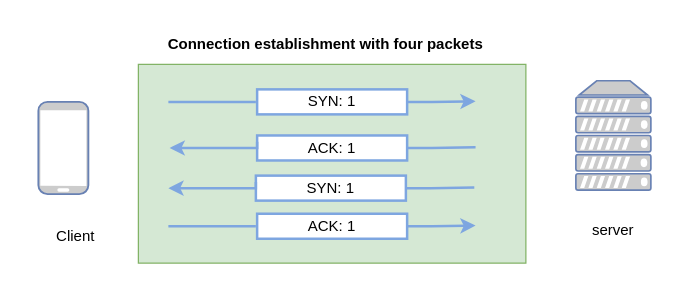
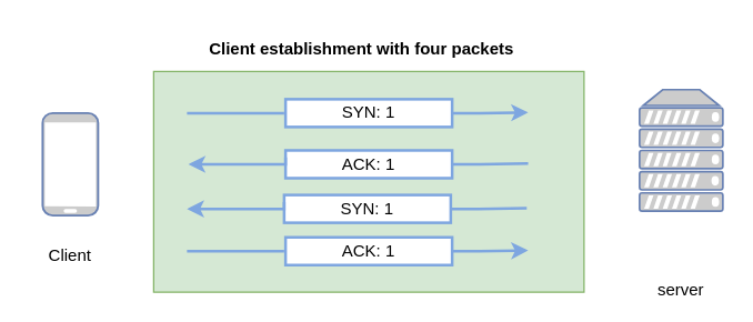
  <mxCell id="0" />
  <mxCell id="1" parent="0" />
  <mxCell id="2" value="" style="fontColor=#0066CC;verticalAlign=top;verticalLabelPosition=bottom;labelPosition=center;align=center;html=1;outlineConnect=0;fillColor=#CCCCCC;strokeColor=#6881B3;gradientColor=none;gradientDirection=north;strokeWidth=2;shape=mxgraph.networks.server;" vertex="1" parent="1"><mxGeometry x="460" y="64.13" width="60" height="87.5" as="geometry" /></mxCell>
  <mxCell id="3" value="" style="fontColor=#0066CC;verticalAlign=top;verticalLabelPosition=bottom;labelPosition=center;align=center;html=1;outlineConnect=0;fillColor=#CCCCCC;strokeColor=#6881B3;gradientColor=none;gradientDirection=north;strokeWidth=2;shape=mxgraph.networks.mobile;" vertex="1" parent="1"><mxGeometry x="30" y="81" width="40" height="73.75" as="geometry" /></mxCell>
- <mxCell id="4" value="Client" style="text;html=1;strokeColor=none;fillColor=none;align=center;verticalAlign=middle;whiteSpace=wrap;rounded=0;" vertex="1" parent="1"><mxGeometry x="30" y="173.5" width="60" height="30" as="geometry" /></mxCell>
- <mxCell id="5" value="server" style="text;html=1;strokeColor=none;fillColor=none;align=center;verticalAlign=middle;whiteSpace=wrap;rounded=0;" vertex="1" parent="1"><mxGeometry x="460" y="168.5" width="60" height="30" as="geometry" /></mxCell>
+ <mxCell id="4" value="Client" style="text;html=1;strokeColor=none;fillColor=none;align=center;verticalAlign=middle;whiteSpace=wrap;rounded=0;" vertex="1" parent="1"><mxGeometry x="20" y="168.5" width="60" height="30" as="geometry" /></mxCell>
+ <mxCell id="5" value="server" style="text;html=1;strokeColor=none;fillColor=none;align=center;verticalAlign=middle;whiteSpace=wrap;rounded=0;" vertex="1" parent="1"><mxGeometry x="460" y="193.5" width="60" height="30" as="geometry" /></mxCell>
  <mxCell id="6" value="" style="rounded=0;whiteSpace=wrap;html=1;strokeColor=#82b366;strokeWidth=1;fillColor=#d5e8d4;" vertex="1" parent="1"><mxGeometry x="110" y="51" width="310" height="159" as="geometry" /></mxCell>
- <mxCell id="7" value="Connection establishment with four packets" style="text;html=1;strokeColor=none;fillColor=none;align=center;verticalAlign=middle;whiteSpace=wrap;rounded=0;fontStyle=1" vertex="1" parent="1"><mxGeometry x="110" y="20" width="300" height="30" as="geometry" /></mxCell>
+ <mxCell id="7" value="Client establishment with four packets" style="text;html=1;strokeColor=none;fillColor=none;align=center;verticalAlign=middle;whiteSpace=wrap;rounded=0;fontStyle=1" vertex="1" parent="1"><mxGeometry x="110" y="20" width="300" height="30" as="geometry" /></mxCell>
  <mxCell id="8" value="SYN: 1" style="rounded=0;whiteSpace=wrap;html=1;strokeColor=#7EA6E0;strokeWidth=2;" vertex="1" parent="1"><mxGeometry x="205" y="71" width="120" height="20" as="geometry" /></mxCell>
  <mxCell id="9" value="" style="endArrow=classic;html=1;rounded=0;edgeStyle=orthogonalEdgeStyle;strokeColor=#7EA6E0;strokeWidth=2;" edge="1" parent="1"><mxGeometry x="150" y="70" as="geometry"><mxPoint x="324.75" y="81" as="sourcePoint" /><mxPoint x="379.75" y="80.5" as="targetPoint" /><Array as="points"><mxPoint x="344.75" y="81" /><mxPoint x="344.75" y="81" /></Array></mxGeometry></mxCell>
  <mxCell id="10" value="" style="line;strokeWidth=2;html=1;labelBorderColor=#3399FF;strokeColor=#7EA6E0;" vertex="1" parent="1"><mxGeometry x="134" y="76" width="70" height="10" as="geometry" /></mxCell>
  <mxCell id="11" value="ACK: 1" style="rounded=0;whiteSpace=wrap;html=1;strokeColor=#7EA6E0;strokeWidth=2;" vertex="1" parent="1"><mxGeometry x="205" y="107.88" width="120" height="20" as="geometry" /></mxCell>
  <mxCell id="12" value="" style="endArrow=none;html=1;rounded=0;edgeStyle=orthogonalEdgeStyle;strokeColor=#7EA6E0;strokeWidth=2;endFill=0;" edge="1" parent="1"><mxGeometry x="150" y="70" as="geometry"><mxPoint x="324.75" y="117.88" as="sourcePoint" /><mxPoint x="379.75" y="117.38" as="targetPoint" /><Array as="points"><mxPoint x="344.75" y="117.88" /><mxPoint x="344.75" y="117.88" /></Array></mxGeometry></mxCell>
  <mxCell id="13" value="" style="endArrow=none;html=1;rounded=0;edgeStyle=orthogonalEdgeStyle;strokeColor=#7EA6E0;strokeWidth=2;startArrow=classic;startFill=1;endFill=0;entryX=0;entryY=0.25;entryDx=0;entryDy=0;" edge="1" parent="1" target="11"><mxGeometry x="150" y="70" as="geometry"><mxPoint x="135" y="117.88" as="sourcePoint" /><mxPoint x="190" y="117.38" as="targetPoint" /><Array as="points"><mxPoint x="205" y="118" /></Array></mxGeometry></mxCell>
  <mxCell id="14" value="ACK: 1" style="rounded=0;whiteSpace=wrap;html=1;strokeColor=#7EA6E0;strokeWidth=2;" vertex="1" parent="1"><mxGeometry x="205" y="170.5" width="120" height="20" as="geometry" /></mxCell>
  <mxCell id="15" value="" style="endArrow=classic;html=1;rounded=0;edgeStyle=orthogonalEdgeStyle;strokeColor=#7EA6E0;strokeWidth=2;" edge="1" parent="1"><mxGeometry x="150" y="99.5" as="geometry"><mxPoint x="324.75" y="180.5" as="sourcePoint" /><mxPoint x="379.75" y="180" as="targetPoint" /><Array as="points"><mxPoint x="344.75" y="180.5" /><mxPoint x="344.75" y="180.5" /></Array></mxGeometry></mxCell>
  <mxCell id="16" value="" style="line;strokeWidth=2;html=1;labelBorderColor=#3399FF;strokeColor=#7EA6E0;" vertex="1" parent="1"><mxGeometry x="134" y="175.5" width="70" height="10" as="geometry" /></mxCell>
  <mxCell id="17" value="SYN: 1" style="rounded=0;whiteSpace=wrap;html=1;strokeColor=#7EA6E0;strokeWidth=2;" vertex="1" parent="1"><mxGeometry x="204" y="140" width="120" height="20" as="geometry" /></mxCell>
  <mxCell id="18" value="" style="endArrow=none;html=1;rounded=0;edgeStyle=orthogonalEdgeStyle;strokeColor=#7EA6E0;strokeWidth=2;endFill=0;" edge="1" parent="1"><mxGeometry x="149" y="102.12" as="geometry"><mxPoint x="323.75" y="150" as="sourcePoint" /><mxPoint x="378.75" y="149.5" as="targetPoint" /><Array as="points"><mxPoint x="343.75" y="150" /><mxPoint x="343.75" y="150" /></Array></mxGeometry></mxCell>
  <mxCell id="19" value="" style="endArrow=none;html=1;rounded=0;edgeStyle=orthogonalEdgeStyle;strokeColor=#7EA6E0;strokeWidth=2;startArrow=classic;startFill=1;endFill=0;entryX=0;entryY=0.25;entryDx=0;entryDy=0;" edge="1" parent="1" target="17"><mxGeometry x="149" y="102.12" as="geometry"><mxPoint x="134" y="150" as="sourcePoint" /><mxPoint x="189" y="149.5" as="targetPoint" /><Array as="points"><mxPoint x="204" y="150.12" /></Array></mxGeometry></mxCell>
